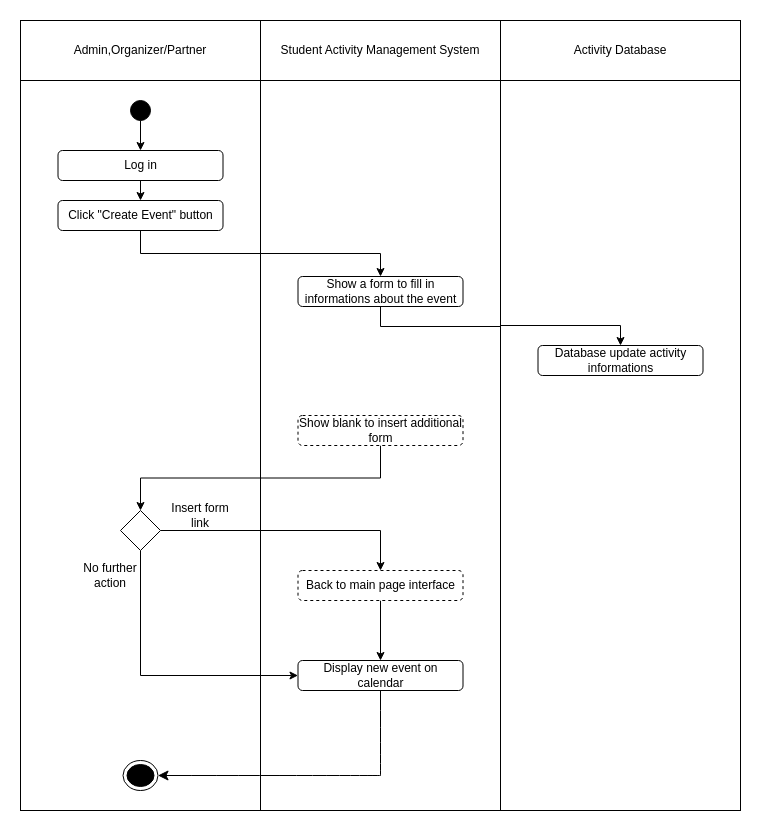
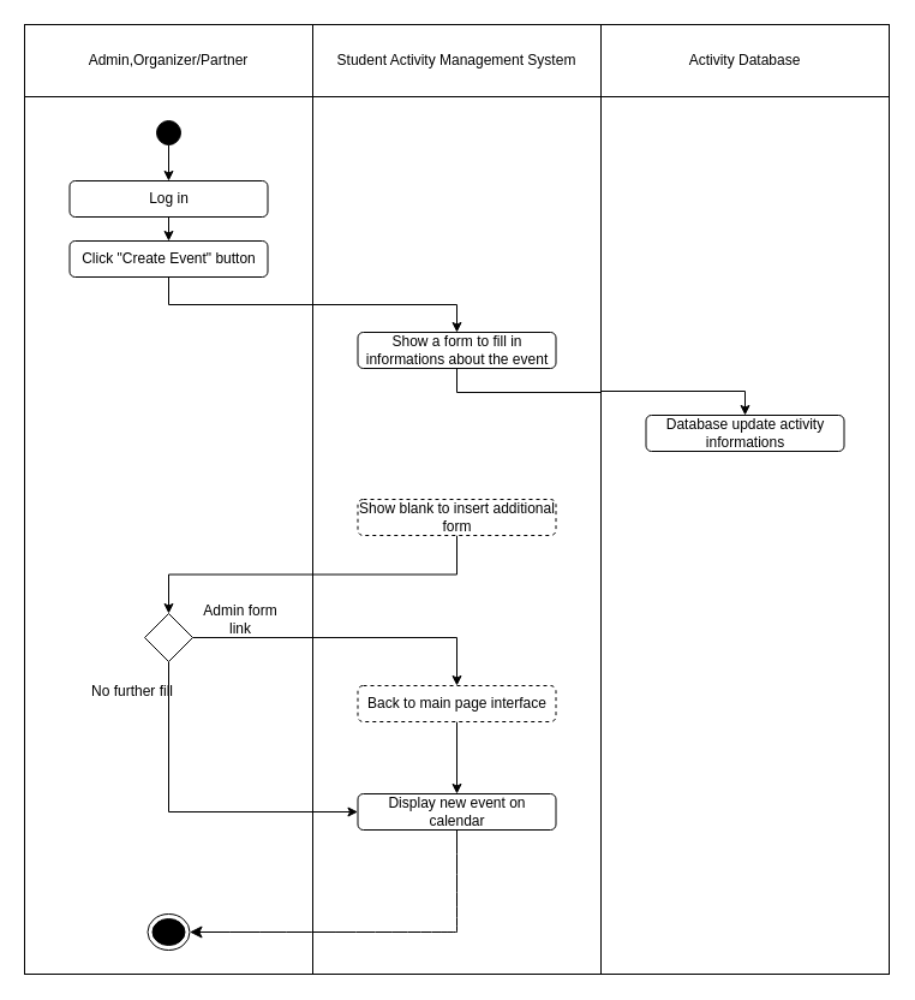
  <mxCell id="0" />
  <mxCell id="1" parent="0" />
  <mxCell id="2" value="Admin,Organizer/Partner" style="html=1;whiteSpace=wrap;movable=1;resizable=1;rotatable=1;deletable=1;editable=1;locked=0;connectable=1;" parent="1" vertex="1"><mxGeometry x="20" y="20" width="240" height="60" as="geometry" /></mxCell>
  <mxCell id="3" value="Student Activity Management System" style="html=1;whiteSpace=wrap;movable=1;resizable=1;rotatable=1;deletable=1;editable=1;locked=0;connectable=1;" parent="1" vertex="1"><mxGeometry x="260" y="20" width="240" height="60" as="geometry" /></mxCell>
  <mxCell id="4" value="Activity Database" style="html=1;whiteSpace=wrap;movable=1;resizable=1;rotatable=1;deletable=1;editable=1;locked=0;connectable=1;" parent="1" vertex="1"><mxGeometry x="500" y="20" width="240" height="60" as="geometry" /></mxCell>
  <mxCell id="5" value="" style="html=1;whiteSpace=wrap;movable=1;resizable=1;rotatable=1;deletable=1;editable=1;locked=0;connectable=1;" parent="1" vertex="1"><mxGeometry x="20" y="80" width="240" height="730" as="geometry" /></mxCell>
  <mxCell id="6" value="" style="html=1;whiteSpace=wrap;movable=1;resizable=1;rotatable=1;deletable=1;editable=1;locked=0;connectable=1;" parent="1" vertex="1"><mxGeometry x="260" y="80" width="240" height="730" as="geometry" /></mxCell>
  <mxCell id="7" value="" style="html=1;whiteSpace=wrap;movable=1;resizable=1;rotatable=1;deletable=1;editable=1;locked=0;connectable=1;" parent="1" vertex="1"><mxGeometry x="500" y="80" width="240" height="730" as="geometry" /></mxCell>
  <mxCell id="8" value="" style="ellipse;whiteSpace=wrap;html=1;aspect=fixed;fillColor=#000000;" parent="1" vertex="1"><mxGeometry x="130" y="100" width="20" height="20" as="geometry" /></mxCell>
  <mxCell id="9" value="" style="endArrow=classic;html=1;rounded=0;exitX=0.5;exitY=1;exitDx=0;exitDy=0;" parent="1" source="8" edge="1"><mxGeometry width="50" height="50" relative="1" as="geometry"><mxPoint x="150" y="270" as="sourcePoint" /><mxPoint x="140" y="150" as="targetPoint" /></mxGeometry></mxCell>
  <mxCell id="10" style="edgeStyle=orthogonalEdgeStyle;rounded=0;orthogonalLoop=1;jettySize=auto;html=1;exitX=0.5;exitY=1;exitDx=0;exitDy=0;entryX=0.5;entryY=0;entryDx=0;entryDy=0;" parent="1" source="11" target="13" edge="1"><mxGeometry relative="1" as="geometry" /></mxCell>
  <mxCell id="11" value="Log in" style="rounded=1;whiteSpace=wrap;html=1;" parent="1" vertex="1"><mxGeometry x="57.5" y="150" width="165" height="30" as="geometry" /></mxCell>
  <mxCell id="12" style="edgeStyle=orthogonalEdgeStyle;rounded=0;orthogonalLoop=1;jettySize=auto;html=1;exitX=0.5;exitY=1;exitDx=0;exitDy=0;entryX=0.5;entryY=0;entryDx=0;entryDy=0;" parent="1" source="13" target="15" edge="1"><mxGeometry relative="1" as="geometry" /></mxCell>
  <mxCell id="13" value="Click &quot;Create Event&quot; button" style="rounded=1;whiteSpace=wrap;html=1;" parent="1" vertex="1"><mxGeometry x="57.5" y="200" width="165" height="30" as="geometry" /></mxCell>
  <mxCell id="14" style="edgeStyle=orthogonalEdgeStyle;rounded=0;orthogonalLoop=1;jettySize=auto;html=1;exitX=0.5;exitY=1;exitDx=0;exitDy=0;entryX=0.5;entryY=0;entryDx=0;entryDy=0;" parent="1" source="15" target="16" edge="1"><mxGeometry relative="1" as="geometry" /></mxCell>
  <mxCell id="15" value="Show a form to fill in informations about the event" style="rounded=1;whiteSpace=wrap;html=1;" parent="1" vertex="1"><mxGeometry x="297.5" y="276" width="165" height="30" as="geometry" /></mxCell>
  <mxCell id="16" value="Database update activity informations" style="rounded=1;whiteSpace=wrap;html=1;" parent="1" vertex="1"><mxGeometry x="537.5" y="345" width="165" height="30" as="geometry" /></mxCell>
  <mxCell id="17" style="edgeStyle=orthogonalEdgeStyle;rounded=0;orthogonalLoop=1;jettySize=auto;html=1;exitX=0.5;exitY=1;exitDx=0;exitDy=0;entryX=0.5;entryY=0;entryDx=0;entryDy=0;" parent="1" source="18" target="21" edge="1"><mxGeometry relative="1" as="geometry" /></mxCell>
  <mxCell id="18" value="Show blank to insert additional form" style="rounded=1;whiteSpace=wrap;html=1;dashed=1;" parent="1" vertex="1"><mxGeometry x="297.5" y="415" width="165" height="30" as="geometry" /></mxCell>
  <mxCell id="19" style="edgeStyle=orthogonalEdgeStyle;rounded=0;orthogonalLoop=1;jettySize=auto;html=1;exitX=1;exitY=0.5;exitDx=0;exitDy=0;entryX=0.5;entryY=0;entryDx=0;entryDy=0;" parent="1" source="21" target="23" edge="1"><mxGeometry relative="1" as="geometry" /></mxCell>
  <mxCell id="20" style="edgeStyle=orthogonalEdgeStyle;rounded=0;orthogonalLoop=1;jettySize=auto;html=1;exitX=0.5;exitY=1;exitDx=0;exitDy=0;entryX=0;entryY=0.5;entryDx=0;entryDy=0;" parent="1" source="21" target="27" edge="1"><mxGeometry relative="1" as="geometry"><mxPoint x="-50" y="560" as="targetPoint" /></mxGeometry></mxCell>
  <mxCell id="21" value="" style="rhombus;whiteSpace=wrap;html=1;" parent="1" vertex="1"><mxGeometry x="120" y="510" width="40" height="40" as="geometry" /></mxCell>
  <mxCell id="22" style="edgeStyle=orthogonalEdgeStyle;rounded=0;orthogonalLoop=1;jettySize=auto;html=1;exitX=0.5;exitY=1;exitDx=0;exitDy=0;entryX=0.5;entryY=0;entryDx=0;entryDy=0;" parent="1" source="23" target="27" edge="1"><mxGeometry relative="1" as="geometry" /></mxCell>
  <mxCell id="23" value="Back to main page interface" style="rounded=1;whiteSpace=wrap;html=1;dashed=1;" parent="1" vertex="1"><mxGeometry x="297.5" y="570" width="165" height="30" as="geometry" /></mxCell>
  <mxCell id="24" value="" style="ellipse;html=1;shape=endState;fillColor=#000000;strokeColor=#000;" parent="1" vertex="1"><mxGeometry x="122.5" y="760" width="35" height="30" as="geometry" /></mxCell>
- <mxCell id="25" value="Insert form link" style="text;html=1;strokeColor=none;fillColor=none;align=center;verticalAlign=middle;whiteSpace=wrap;rounded=0;" parent="1" vertex="1"><mxGeometry x="160" y="500" width="80" height="30" as="geometry" /></mxCell>
- <mxCell id="26" value="No further action" style="text;html=1;strokeColor=none;fillColor=none;align=center;verticalAlign=middle;whiteSpace=wrap;rounded=0;" parent="1" vertex="1"><mxGeometry x="70" y="560" width="80" height="30" as="geometry" /></mxCell>
+ <mxCell id="25" value="Admin form link" style="text;html=1;strokeColor=none;fillColor=none;align=center;verticalAlign=middle;whiteSpace=wrap;rounded=0;" parent="1" vertex="1"><mxGeometry x="160" y="500" width="80" height="30" as="geometry" /></mxCell>
+ <mxCell id="26" value="No further fill" style="text;html=1;strokeColor=none;fillColor=none;align=center;verticalAlign=middle;whiteSpace=wrap;rounded=0;" parent="1" vertex="1"><mxGeometry x="70" y="560" width="80" height="30" as="geometry" /></mxCell>
  <mxCell id="27" value="Display new event on calendar" style="rounded=1;whiteSpace=wrap;html=1;" parent="1" vertex="1"><mxGeometry x="297.5" y="660" width="165" height="30" as="geometry" /></mxCell>
  <mxCell id="28" value="" style="endArrow=none;html=1;rounded=0;fontSize=12;startSize=8;endSize=8;curved=1;entryX=0.5;entryY=1;entryDx=0;entryDy=0;" edge="1" parent="1" target="27"><mxGeometry width="50" height="50" relative="1" as="geometry"><mxPoint x="380" y="775" as="sourcePoint" /><mxPoint x="380" y="695" as="targetPoint" /></mxGeometry></mxCell>
  <mxCell id="29" value="" style="endArrow=classic;html=1;rounded=0;fontSize=12;startSize=8;endSize=8;curved=1;entryX=1;entryY=0.5;entryDx=0;entryDy=0;" edge="1" parent="1" target="24"><mxGeometry width="50" height="50" relative="1" as="geometry"><mxPoint x="380" y="775" as="sourcePoint" /><mxPoint x="500" y="670" as="targetPoint" /></mxGeometry></mxCell>
